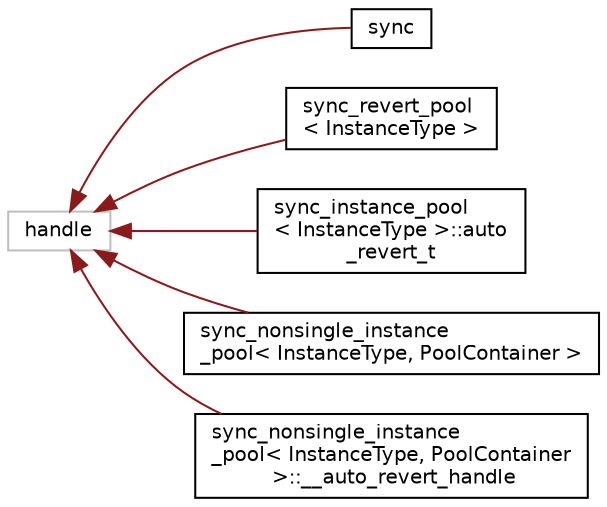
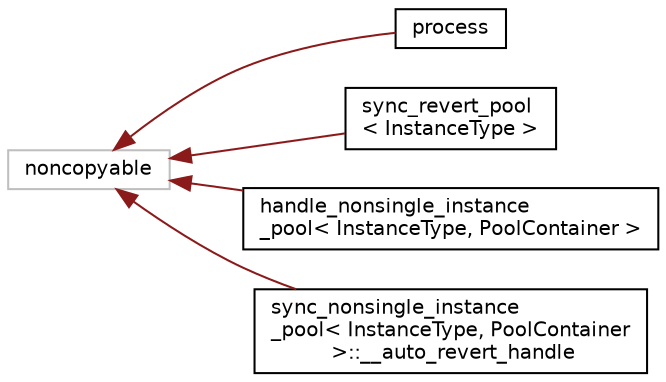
  digraph {
    rankdir=LR
    node [color=black fillcolor=white fontname=Helvetica fontsize=10 shape=record style=filled]
    edge [color=firebrick4 dir=back fontname=Helvetica fontsize=10 labelfontname=Helvetica labelfontsize=10 style=solid]
-   n1 [color=grey75 height=0.2 label=handle width=0.4]
-   n2 [height=0.2 label=sync width=0.4]
+   n1 [color=grey75 height=0.2 label=noncopyable width=0.4]
+   n2 [height=0.2 label=process width=0.4]
    n3 [height=0.2 label="sync_revert_pool\l\< InstanceType \>" width=0.4]
-   n4 [height=0.2 label="sync_instance_pool\l\< InstanceType \>::auto\l_revert_t" width=0.4]
-   n5 [height=0.2 label="sync_nonsingle_instance\l_pool\< InstanceType, PoolContainer \>" width=0.4]
+   n5 [height=0.2 label="handle_nonsingle_instance\l_pool\< InstanceType, PoolContainer \>" width=0.4]
    n6 [height=0.2 label="sync_nonsingle_instance\l_pool\< InstanceType, PoolContainer\l \>::__auto_revert_handle" width=0.4]
    n1 -> n2
    n1 -> n3
-   n1 -> n4
    n1 -> n5
    n1 -> n6
  }
